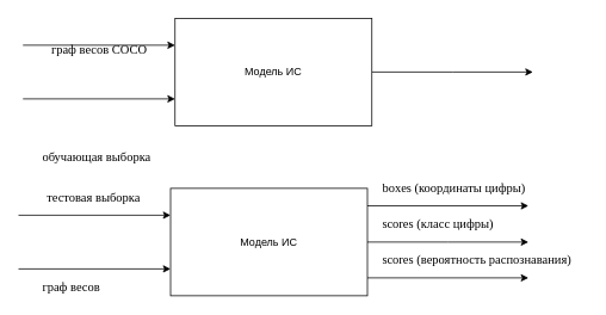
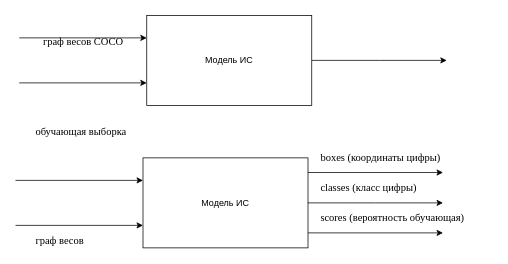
  <mxCell id="0" />
  <mxCell id="1" parent="0" />
  <mxCell id="2" style="edgeStyle=orthogonalEdgeStyle;rounded=0;orthogonalLoop=1;jettySize=auto;html=1;exitX=1;exitY=0.5;exitDx=0;exitDy=0;" edge="1" parent="1" source="3"><mxGeometry relative="1" as="geometry"><mxPoint x="595" y="80" as="targetPoint" /></mxGeometry></mxCell>
  <mxCell id="3" value="Модель ИС" style="rounded=0;whiteSpace=wrap;html=1;" vertex="1" parent="1"><mxGeometry x="195" y="20" width="220" height="120" as="geometry" /></mxCell>
  <mxCell id="4" value="" style="endArrow=classic;html=1;" edge="1" parent="1"><mxGeometry width="50" height="50" relative="1" as="geometry"><mxPoint x="25" y="50" as="sourcePoint" /><mxPoint x="195" y="50" as="targetPoint" /></mxGeometry></mxCell>
  <mxCell id="5" value="" style="endArrow=classic;html=1;" edge="1" parent="1"><mxGeometry width="50" height="50" relative="1" as="geometry"><mxPoint x="25" y="110" as="sourcePoint" /><mxPoint x="195" y="110" as="targetPoint" /></mxGeometry></mxCell>
  <mxCell id="6" value="граф весов COCO" style="text;html=1;resizable=0;points=[];autosize=1;align=left;verticalAlign=top;spacingTop=-4;fontSize=14;fontFamily=Times New Roman;" vertex="1" parent="1"><mxGeometry x="55" y="45" width="120" height="20" as="geometry" /></mxCell>
  <mxCell id="7" value="обучающая выборка" style="text;html=1;resizable=0;points=[];autosize=1;align=left;verticalAlign=top;spacingTop=-4;fontSize=14;fontFamily=Times New Roman;" vertex="1" parent="1"><mxGeometry x="45" y="165" width="130" height="20" as="geometry" /></mxCell>
  <mxCell id="8" style="edgeStyle=orthogonalEdgeStyle;rounded=0;orthogonalLoop=1;jettySize=auto;html=1;exitX=1;exitY=0.5;exitDx=0;exitDy=0;" edge="1" parent="1" source="9"><mxGeometry relative="1" as="geometry"><mxPoint x="590" y="270" as="targetPoint" /></mxGeometry></mxCell>
  <mxCell id="9" value="Модель ИС" style="rounded=0;whiteSpace=wrap;html=1;" vertex="1" parent="1"><mxGeometry x="190" y="210" width="220" height="120" as="geometry" /></mxCell>
  <mxCell id="10" value="" style="endArrow=classic;html=1;" edge="1" parent="1"><mxGeometry width="50" height="50" relative="1" as="geometry"><mxPoint x="20" y="240" as="sourcePoint" /><mxPoint x="190" y="240" as="targetPoint" /></mxGeometry></mxCell>
  <mxCell id="11" value="" style="endArrow=classic;html=1;" edge="1" parent="1"><mxGeometry width="50" height="50" relative="1" as="geometry"><mxPoint x="20" y="300" as="sourcePoint" /><mxPoint x="190" y="300" as="targetPoint" /></mxGeometry></mxCell>
- <mxCell id="12" value="тестовая выборка" style="text;html=1;resizable=0;points=[];autosize=1;align=left;verticalAlign=top;spacingTop=-4;fontSize=14;fontFamily=Times New Roman;" vertex="1" parent="1"><mxGeometry x="50" y="210" width="120" height="20" as="geometry" /></mxCell>
  <mxCell id="13" value="граф весов" style="text;html=1;resizable=0;points=[];autosize=1;align=left;verticalAlign=top;spacingTop=-4;fontSize=14;fontFamily=Times New Roman;" vertex="1" parent="1"><mxGeometry x="45" y="310" width="80" height="20" as="geometry" /></mxCell>
  <mxCell id="14" style="edgeStyle=orthogonalEdgeStyle;rounded=0;orthogonalLoop=1;jettySize=auto;html=1;exitX=1;exitY=0.5;exitDx=0;exitDy=0;" edge="1" parent="1"><mxGeometry relative="1" as="geometry"><mxPoint x="590" y="229.5" as="targetPoint" /><mxPoint x="410" y="229.5" as="sourcePoint" /></mxGeometry></mxCell>
  <mxCell id="15" style="edgeStyle=orthogonalEdgeStyle;rounded=0;orthogonalLoop=1;jettySize=auto;html=1;exitX=1;exitY=0.5;exitDx=0;exitDy=0;" edge="1" parent="1"><mxGeometry relative="1" as="geometry"><mxPoint x="590" y="310" as="targetPoint" /><mxPoint x="410" y="310" as="sourcePoint" /></mxGeometry></mxCell>
  <mxCell id="16" value="&lt;font face=&quot;Times New Roman&quot; style=&quot;font-size: 14px&quot;&gt;boxes (координаты цифры)&lt;/font&gt;" style="text;html=1;resizable=0;points=[];autosize=1;align=left;verticalAlign=top;spacingTop=-4;" vertex="1" parent="1"><mxGeometry x="425" y="200" width="180" height="20" as="geometry" /></mxCell>
- <mxCell id="17" value="&lt;font face=&quot;Times New Roman&quot;&gt;&lt;span style=&quot;font-size: 14px&quot;&gt;scores (класс цифры)&lt;/span&gt;&lt;/font&gt;" style="text;html=1;resizable=0;points=[];autosize=1;align=left;verticalAlign=top;spacingTop=-4;" vertex="1" parent="1"><mxGeometry x="425" y="240" width="140" height="20" as="geometry" /></mxCell>
- <mxCell id="18" value="&lt;font face=&quot;Times New Roman&quot; style=&quot;font-size: 14px&quot;&gt;scores (вероятность распознавания)&lt;/font&gt;" style="text;html=1;resizable=0;points=[];autosize=1;align=left;verticalAlign=top;spacingTop=-4;" vertex="1" parent="1"><mxGeometry x="425" y="280" width="230" height="20" as="geometry" /></mxCell>
+ <mxCell id="17" value="&lt;font face=&quot;Times New Roman&quot;&gt;&lt;span style=&quot;font-size: 14px&quot;&gt;classes (класс цифры)&lt;/span&gt;&lt;/font&gt;" style="text;html=1;resizable=0;points=[];autosize=1;align=left;verticalAlign=top;spacingTop=-4;" vertex="1" parent="1"><mxGeometry x="425" y="240" width="140" height="20" as="geometry" /></mxCell>
+ <mxCell id="18" value="&lt;font face=&quot;Times New Roman&quot; style=&quot;font-size: 14px&quot;&gt;scores (вероятность обучающая)&lt;/font&gt;" style="text;html=1;resizable=0;points=[];autosize=1;align=left;verticalAlign=top;spacingTop=-4;" vertex="1" parent="1"><mxGeometry x="425" y="280" width="230" height="20" as="geometry" /></mxCell>
